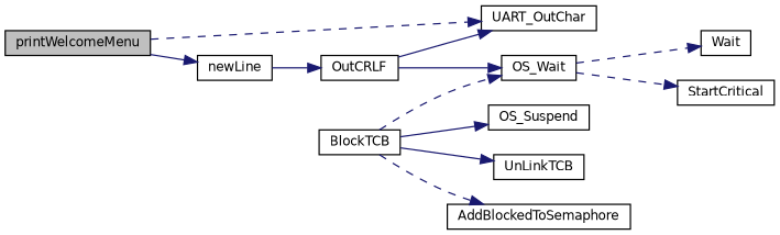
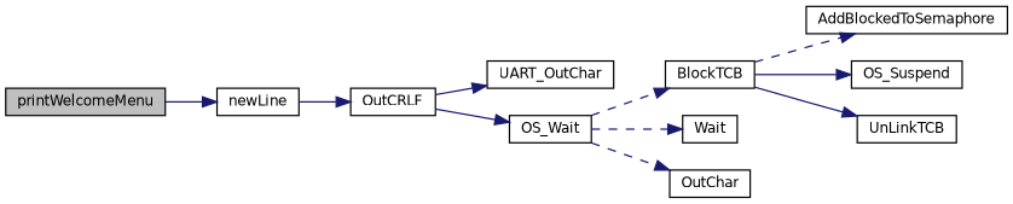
  digraph {
    rankdir=LR
    node [color=black fillcolor=white fontname=Helvetica fontsize=10 shape=record style=filled]
    edge [color=midnightblue fontname=Helvetica fontsize=10 labelfontname=Helvetica labelfontsize=10 style=solid]
    n1 [fillcolor=grey75 fontcolor=black height=0.2 label=printWelcomeMenu width=0.4]
    n2 [height=0.2 label=newLine width=0.4]
    n3 [height=0.2 label=UART_OutChar width=0.4]
    n4 [height=0.2 label=OutCRLF width=0.4]
    n5 [height=0.2 label=OS_Wait width=0.4]
    n6 [height=0.2 label=BlockTCB width=0.4]
    n7 [height=0.2 label=Wait width=0.4]
-   n8 [height=0.2 label=StartCritical width=0.4]
+   n8 [height=0.2 label=OutChar width=0.4]
    n9 [height=0.2 label=AddBlockedToSemaphore width=0.4]
    n10 [height=0.2 label=OS_Suspend width=0.4]
    n11 [height=0.2 label=UnLinkTCB width=0.4]
    n1 -> n2
-   n1 -> n3 [style=dashed]
    n2 -> n4
    n4 -> n3
    n4 -> n5
-   n6 -> n5 [style=dashed]
+   n5 -> n6 [style=dashed]
    n5 -> n7 [style=dashed]
    n5 -> n8 [style=dashed]
    n6 -> n9 [style=dashed]
    n6 -> n10
    n6 -> n11
  }
